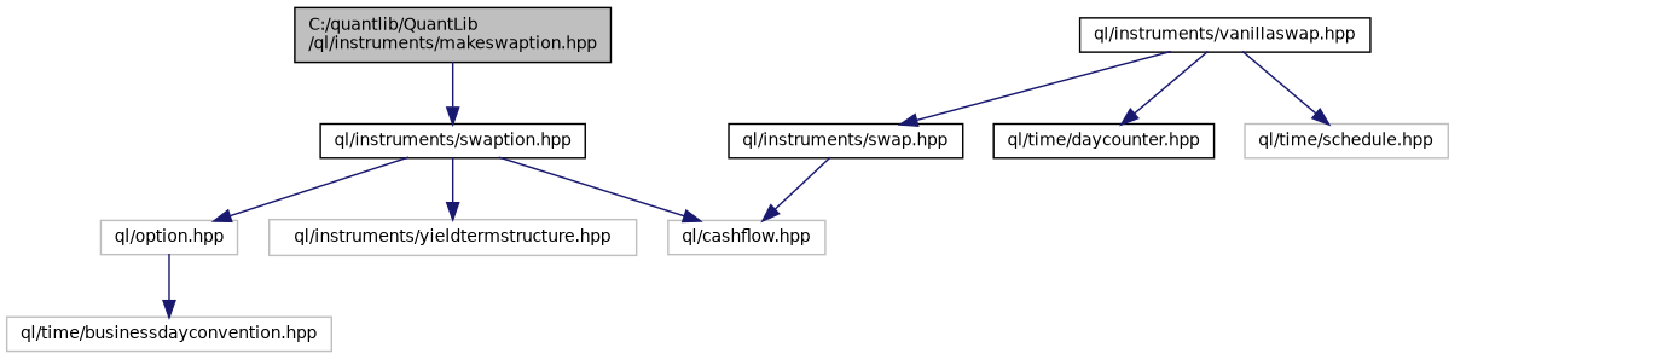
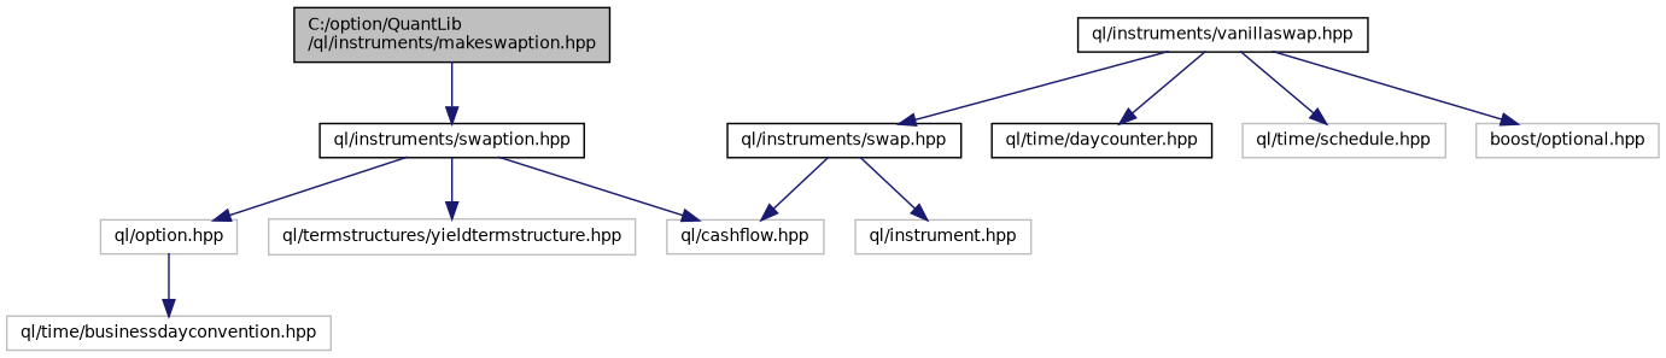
  digraph {
    node [color=grey75 fillcolor=white fontname=Helvetica fontsize=10 shape=record style=filled]
    edge [color=midnightblue fontname=Helvetica fontsize=10 labelfontname=Helvetica labelfontsize=10 style=solid]
-   n1 [color=black fillcolor=grey75 fontcolor=black height=0.2 label="C:/quantlib/QuantLib\l/ql/instruments/makeswaption.hpp" width=0.4]
+   n1 [color=black fillcolor=grey75 fontcolor=black height=0.2 label="C:/option/QuantLib\l/ql/instruments/makeswaption.hpp" width=0.4]
    n2 [color=black height=0.2 label="ql/instruments/swaption.hpp" width=0.4]
    n3 [height=0.2 label="ql/time/businessdayconvention.hpp" width=0.4]
    n4 [height=0.2 label="ql/option.hpp" width=0.4]
-   n5 [height=0.2 label="ql/instruments/yieldtermstructure.hpp" width=0.4]
+   n5 [height=0.2 label="ql/termstructures/yieldtermstructure.hpp" width=0.4]
    n6 [height=0.2 label="ql/cashflow.hpp" width=0.4]
    n7 [color=black height=0.2 label="ql/instruments/vanillaswap.hpp" width=0.4]
    n8 [color=black height=0.2 label="ql/instruments/swap.hpp" width=0.4]
    n9 [color=black height=0.2 label="ql/time/daycounter.hpp" width=0.4]
    n10 [height=0.2 label="ql/time/schedule.hpp" width=0.4]
+   n11 [height=0.2 label="boost/optional.hpp" width=0.4]
+   n12 [height=0.2 label="ql/instrument.hpp" width=0.4]
    n1 -> n2
    n2 -> n4
    n2 -> n5
    n2 -> n6
    n4 -> n3
    n7 -> n8
    n7 -> n9
    n7 -> n10
+   n7 -> n11
    n8 -> n6
+   n8 -> n12
  }
